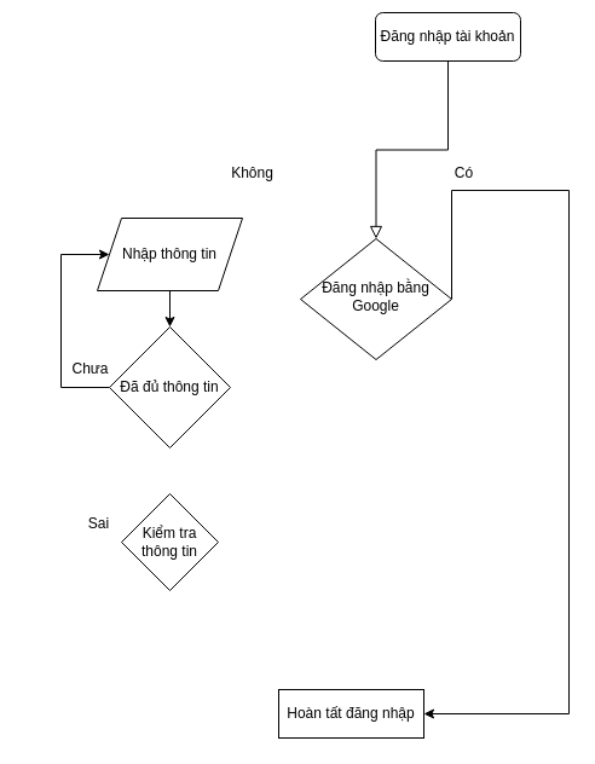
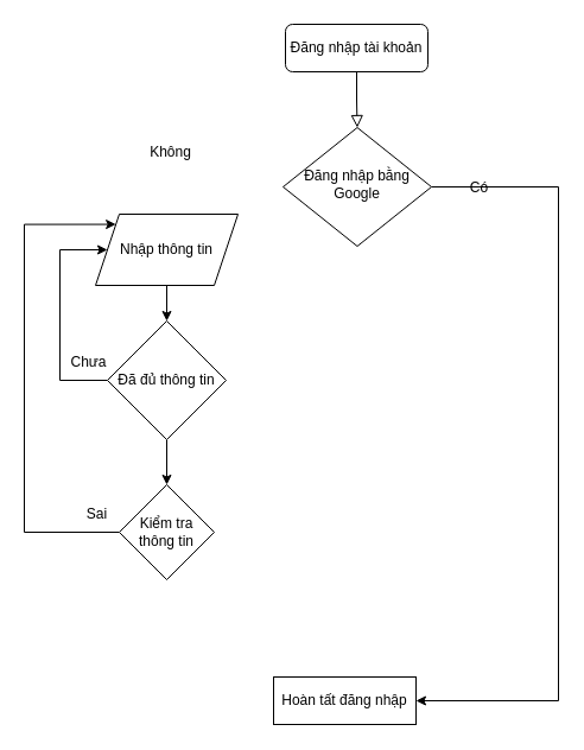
  <mxCell id="0" />
  <mxCell id="1" parent="0" />
  <mxCell id="2" value="" style="rounded=0;html=1;jettySize=auto;orthogonalLoop=1;fontSize=11;endArrow=block;endFill=0;endSize=8;strokeWidth=1;shadow=0;labelBackgroundColor=none;edgeStyle=orthogonalEdgeStyle;" edge="1" parent="1" source="3" target="5"><mxGeometry relative="1" as="geometry" /></mxCell>
- <mxCell id="3" value="Đăng nhập tài khoản" style="rounded=1;whiteSpace=wrap;html=1;fontSize=12;glass=0;strokeWidth=1;shadow=0;" vertex="1" parent="1"><mxGeometry x="310" y="10" width="120" height="40" as="geometry" /></mxCell>
+ <mxCell id="3" value="Đăng nhập tài khoản" style="rounded=1;whiteSpace=wrap;html=1;fontSize=12;glass=0;strokeWidth=1;shadow=0;" vertex="1" parent="1"><mxGeometry x="240" y="20" width="120" height="40" as="geometry" /></mxCell>
  <mxCell id="4" style="edgeStyle=orthogonalEdgeStyle;rounded=0;orthogonalLoop=1;jettySize=auto;html=1;entryX=1;entryY=0.5;entryDx=0;entryDy=0;exitX=1;exitY=0.5;exitDx=0;exitDy=0;" edge="1" parent="1" source="5" target="6"><mxGeometry relative="1" as="geometry"><Array as="points"><mxPoint x="470" y="157" /><mxPoint x="470" y="590" /></Array></mxGeometry></mxCell>
- <mxCell id="5" value="Đăng nhập bằng Google" style="rhombus;whiteSpace=wrap;html=1;shadow=0;fontFamily=Helvetica;fontSize=12;align=center;strokeWidth=1;spacing=6;spacingTop=-4;" vertex="1" parent="1"><mxGeometry x="248" y="197" width="125" height="100" as="geometry" /></mxCell>
+ <mxCell id="5" value="Đăng nhập bằng Google" style="rhombus;whiteSpace=wrap;html=1;shadow=0;fontFamily=Helvetica;fontSize=12;align=center;strokeWidth=1;spacing=6;spacingTop=-4;" vertex="1" parent="1"><mxGeometry x="238" y="107" width="125" height="100" as="geometry" /></mxCell>
  <mxCell id="6" value="Hoàn tất đăng nhập" style="whiteSpace=wrap;html=1;fontSize=12;glass=0;strokeWidth=1;shadow=0;rounded=0;" vertex="1" parent="1"><mxGeometry x="230" y="570" width="120" height="40" as="geometry" /></mxCell>
- <mxCell id="7" value="Có" style="text;html=1;align=center;verticalAlign=middle;resizable=0;points=[];autosize=1;strokeColor=none;fillColor=none;" vertex="1" parent="1"><mxGeometry x="363" y="128" width="40" height="30" as="geometry" /></mxCell>
+ <mxCell id="7" value="Có" style="text;html=1;align=center;verticalAlign=middle;resizable=0;points=[];autosize=1;strokeColor=none;fillColor=none;" vertex="1" parent="1"><mxGeometry x="383" y="143" width="40" height="30" as="geometry" /></mxCell>
  <mxCell id="8" style="edgeStyle=orthogonalEdgeStyle;rounded=0;orthogonalLoop=1;jettySize=auto;html=1;entryX=0.5;entryY=0;entryDx=0;entryDy=0;" edge="1" parent="1" source="9" target="12"><mxGeometry relative="1" as="geometry" /></mxCell>
  <mxCell id="9" value="Nhập thông tin" style="shape=parallelogram;perimeter=parallelogramPerimeter;whiteSpace=wrap;html=1;fixedSize=1;" vertex="1" parent="1"><mxGeometry y="180" width="120" height="60" as="geometry" x="80" /></mxCell>
  <mxCell id="10" style="edgeStyle=orthogonalEdgeStyle;rounded=0;orthogonalLoop=1;jettySize=auto;html=1;entryX=0;entryY=0.5;entryDx=0;entryDy=0;exitX=0;exitY=0.5;exitDx=0;exitDy=0;" edge="1" parent="1" source="12" target="9"><mxGeometry relative="1" as="geometry"><mxPoint x="10" y="270" as="targetPoint" /><Array as="points"><mxPoint x="50" y="320" /><mxPoint x="50" y="210" /></Array></mxGeometry></mxCell>
+ <mxCell id="11" style="edgeStyle=orthogonalEdgeStyle;rounded=0;orthogonalLoop=1;jettySize=auto;html=1;entryX=0.5;entryY=0;entryDx=0;entryDy=0;" edge="1" parent="1" source="12" target="16"><mxGeometry relative="1" as="geometry"><mxPoint x="140" y="400" as="targetPoint" /></mxGeometry></mxCell>
  <mxCell id="12" value="Đã đủ thông tin" style="rhombus;whiteSpace=wrap;html=1;" vertex="1" parent="1"><mxGeometry x="90" y="270" width="100" height="100" as="geometry" /></mxCell>
  <mxCell id="13" value="Chưa" style="text;html=1;align=center;verticalAlign=middle;resizable=0;points=[];autosize=1;strokeColor=none;fillColor=none;" vertex="1" parent="1"><mxGeometry x="49" y="290" width="50" height="30" as="geometry" /></mxCell>
- <mxCell id="14" value="Không" style="text;html=1;align=center;verticalAlign=middle;resizable=0;points=[];autosize=1;strokeColor=none;fillColor=none;" vertex="1" parent="1"><mxGeometry x="178" y="128" width="60" height="30" as="geometry" /></mxCell>
+ <mxCell id="14" value="Không" style="text;html=1;align=center;verticalAlign=middle;resizable=0;points=[];autosize=1;strokeColor=none;fillColor=none;" vertex="1" parent="1"><mxGeometry x="113" y="113" width="60" height="30" as="geometry" /></mxCell>
+ <mxCell id="15" style="edgeStyle=orthogonalEdgeStyle;rounded=0;orthogonalLoop=1;jettySize=auto;html=1;entryX=0;entryY=0;entryDx=0;entryDy=0;" edge="1" parent="1" source="16" target="9"><mxGeometry relative="1" as="geometry"><Array as="points"><mxPoint x="20" y="448" /><mxPoint x="20" y="189" /></Array></mxGeometry></mxCell>
  <mxCell id="16" value="Kiểm tra thông tin" style="rhombus;whiteSpace=wrap;html=1;" vertex="1" parent="1"><mxGeometry x="100" y="408" width="80" height="80" as="geometry" /></mxCell>
  <mxCell id="17" value="Sai" style="text;html=1;align=center;verticalAlign=middle;resizable=0;points=[];autosize=1;strokeColor=none;fillColor=none;" vertex="1" parent="1"><mxGeometry x="61" y="418" width="40" height="30" as="geometry" /></mxCell>
